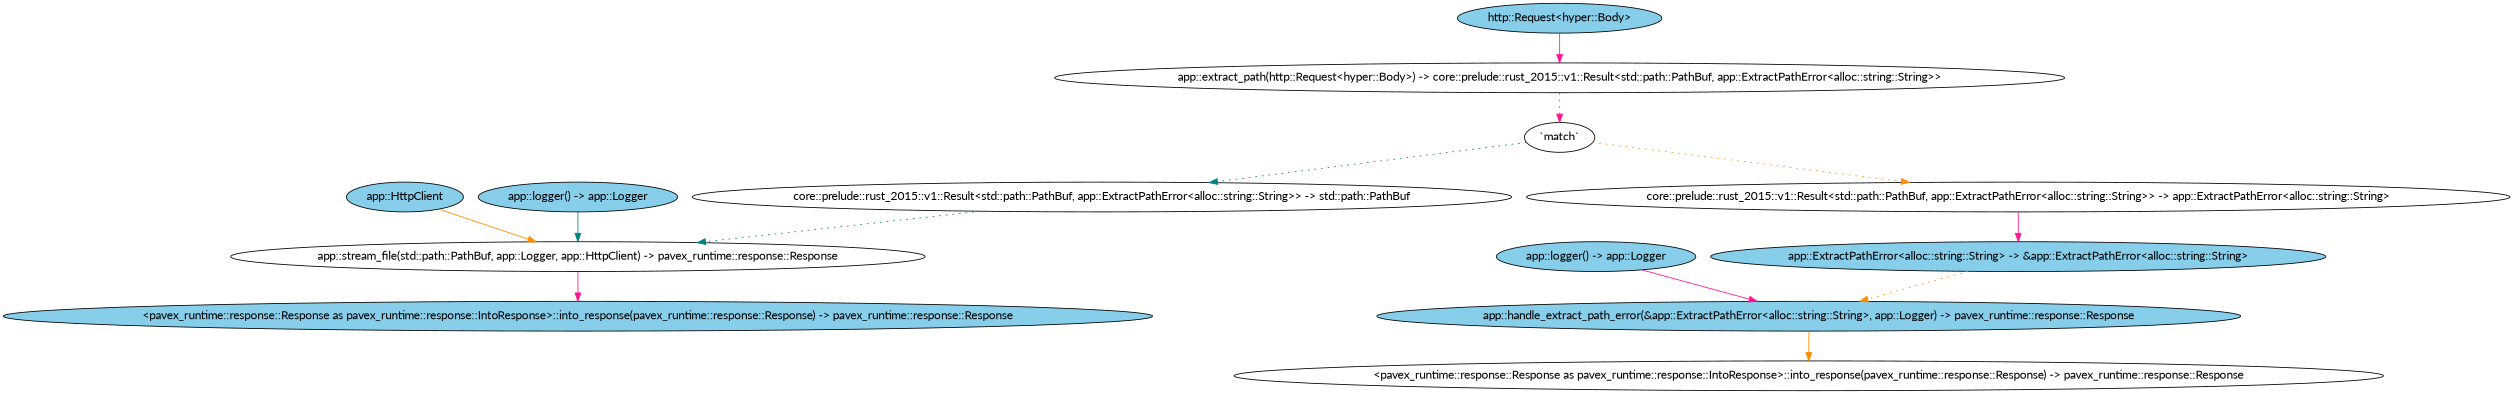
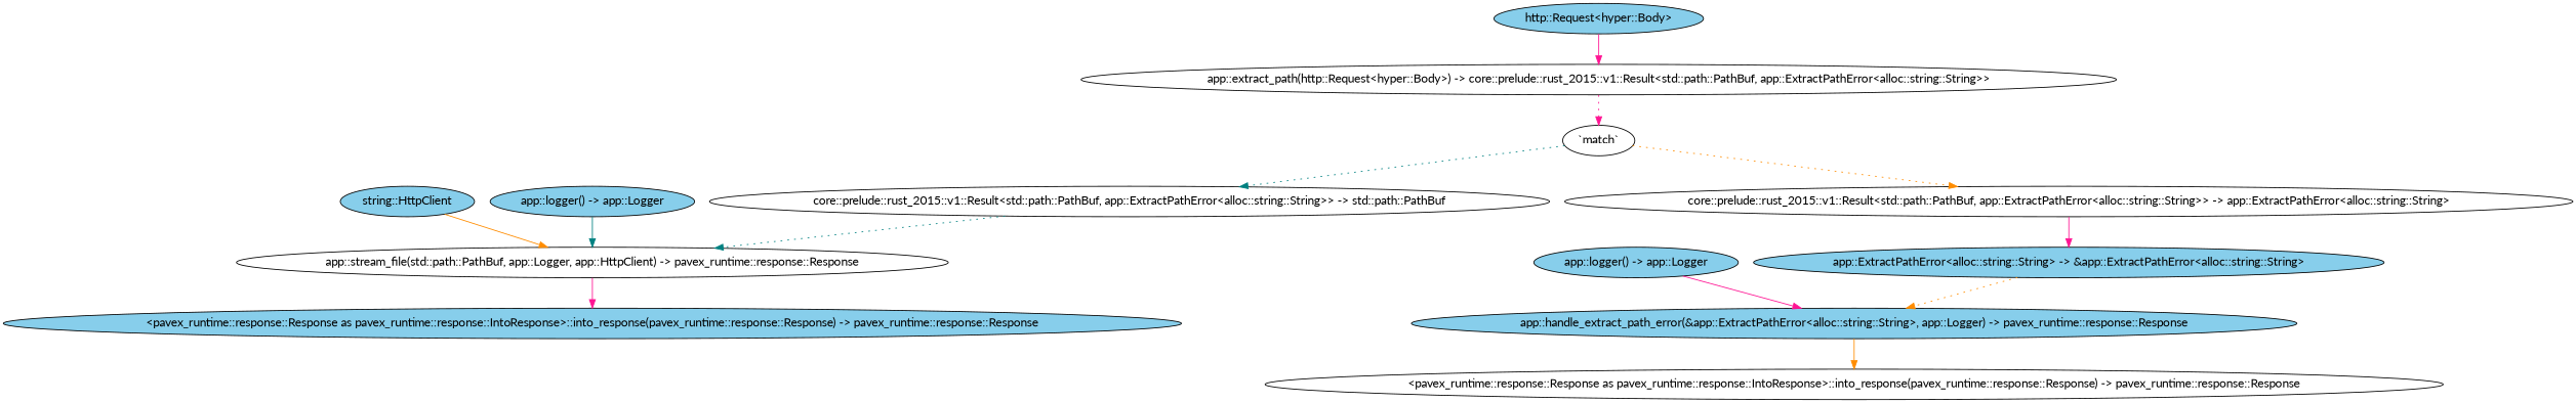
  digraph {
    fontname=Lato
    node [style=filled fillcolor=skyblue fontname=Lato]
    edge [color=deeppink style=solid fontname=Lato]
    n1 [label="app::stream_file(std::path::PathBuf, app::Logger, app::HttpClient) -> pavex_runtime::response::Response" fillcolor=white]
    n2 [label="<pavex_runtime::response::Response as pavex_runtime::response::IntoResponse>::into_response(pavex_runtime::response::Response) -> pavex_runtime::response::Response"]
-   n3 [label="app::HttpClient"]
+   n3 [label="string::HttpClient"]
    n4 [label="app::logger() -> app::Logger"]
    n5 [label="core::prelude::rust_2015::v1::Result<std::path::PathBuf, app::ExtractPathError<alloc::string::String>> -> std::path::PathBuf" fillcolor=white]
    n6 [label="app::extract_path(http::Request<hyper::Body>) -> core::prelude::rust_2015::v1::Result<std::path::PathBuf, app::ExtractPathError<alloc::string::String>>" fillcolor=white]
    n7 [label="`match`" fillcolor=white]
    n8 [label="http::Request<hyper::Body>"]
    n9 [label="core::prelude::rust_2015::v1::Result<std::path::PathBuf, app::ExtractPathError<alloc::string::String>> -> app::ExtractPathError<alloc::string::String>" fillcolor=white]
    n10 [label="app::ExtractPathError<alloc::string::String> -> &app::ExtractPathError<alloc::string::String>"]
    n11 [label="app::handle_extract_path_error(&app::ExtractPathError<alloc::string::String>, app::Logger) -> pavex_runtime::response::Response"]
    n12 [label="<pavex_runtime::response::Response as pavex_runtime::response::IntoResponse>::into_response(pavex_runtime::response::Response) -> pavex_runtime::response::Response" fillcolor=white]
    n13 [label="app::logger() -> app::Logger"]
    n1 -> n2
    n3 -> n1 [color=darkorange]
    n4 -> n1 [color=teal]
    n5 -> n1 [color=teal style=dotted]
    n6 -> n7 [style=dotted]
    n7 -> n5 [color=teal style=dotted]
    n7 -> n9 [color=darkorange style=dotted]
    n8 -> n6
    n9 -> n10
    n10 -> n11 [color=darkorange style=dotted]
    n11 -> n12 [color=darkorange]
    n13 -> n11
  }
